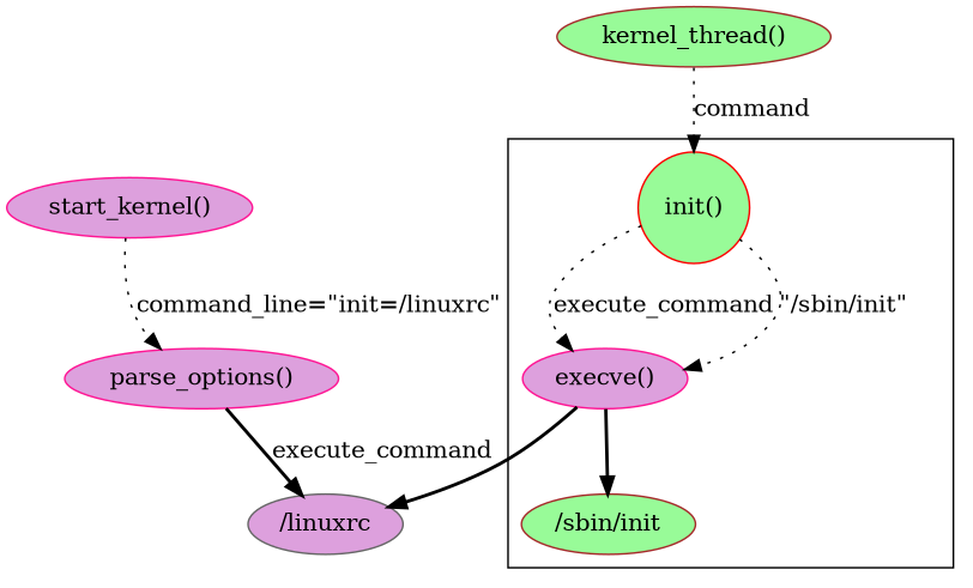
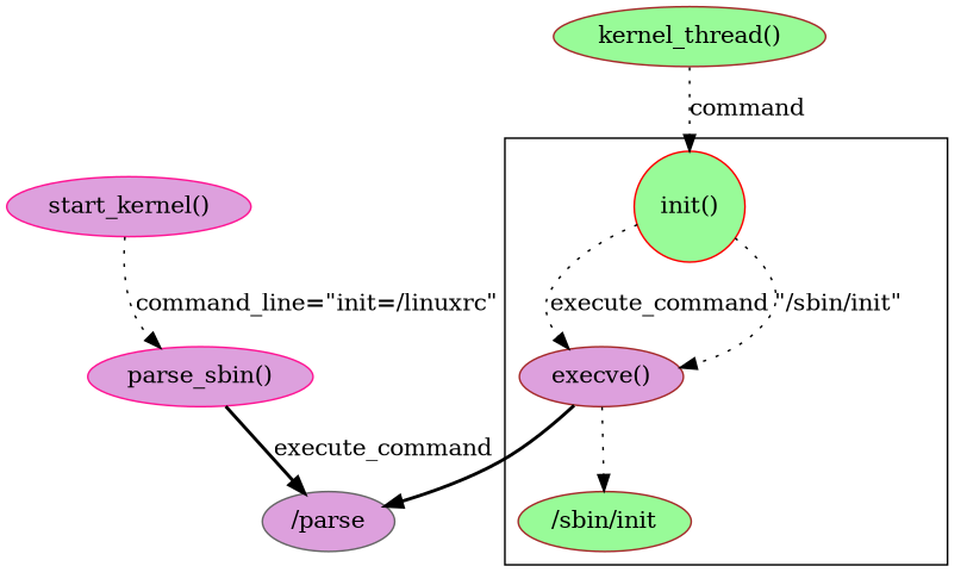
  digraph {
    compound=true
    rankdir=TB
    node [color=brown fillcolor=plum style=filled]
    edge [style=dotted]
    "init()" [color=red fillcolor=palegreen shape=circle]
-   "execve()" [color=deeppink]
+   "execve()"
    "/sbin/init" [fillcolor=palegreen]
-   "/linuxrc" [color=gray40]
+   "/linuxrc" [color=gray40 label="/parse"]
    "start_kernel()" [color=deeppink]
-   "parse_options()" [color=deeppink]
+   "parse_options()" [color=deeppink label="parse_sbin()"]
    "kernel_thread()" [fillcolor=palegreen]
    subgraph cluster_1 {
      "init()"
      "execve()"
      "/sbin/init"
    }
    "init()" -> "execve()" [label=execute_command]
    "init()" -> "execve()" [label="\"/sbin/init\""]
-   "execve()" -> "/sbin/init" [style=bold]
+   "execve()" -> "/sbin/init"
    "execve()" -> "/linuxrc" [style=bold]
    "start_kernel()" -> "parse_options()" [label="command_line=\"init=/linuxrc\""]
    "parse_options()" -> "/linuxrc" [label=execute_command style=bold]
    "kernel_thread()" -> "init()" [label=command]
  }
